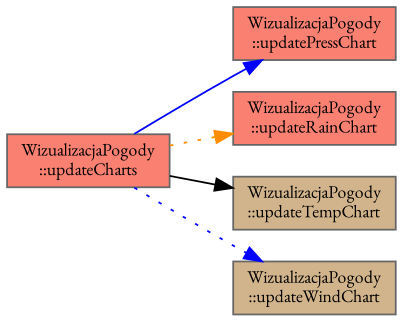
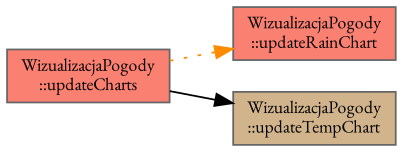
  digraph {
    fontname="EB Garamond"
    rankdir=LR
    node [color=grey40 fillcolor=salmon fontname="EB Garamond" fontsize=10 shape=box style=filled]
    edge [color=blue fontname="EB Garamond" fontsize=10 labelfontname=Helvetica labelfontsize=10 style=solid]
    n1 [color=gray40 fontcolor=black height=0.2 label="WizualizacjaPogody\l::updateCharts" width=0.4]
-   n2 [height=0.2 label="WizualizacjaPogody\l::updatePressChart" width=0.4]
    n3 [height=0.2 label="WizualizacjaPogody\l::updateRainChart" width=0.4]
    n4 [fillcolor=tan height=0.2 label="WizualizacjaPogody\l::updateTempChart" width=0.4]
-   n5 [fillcolor=tan height=0.2 label="WizualizacjaPogody\l::updateWindChart" width=0.4]
-   n1 -> n2
    n1 -> n3 [color=darkorange style=dotted]
    n1 -> n4 [color=black]
-   n1 -> n5 [style=dotted]
  }
